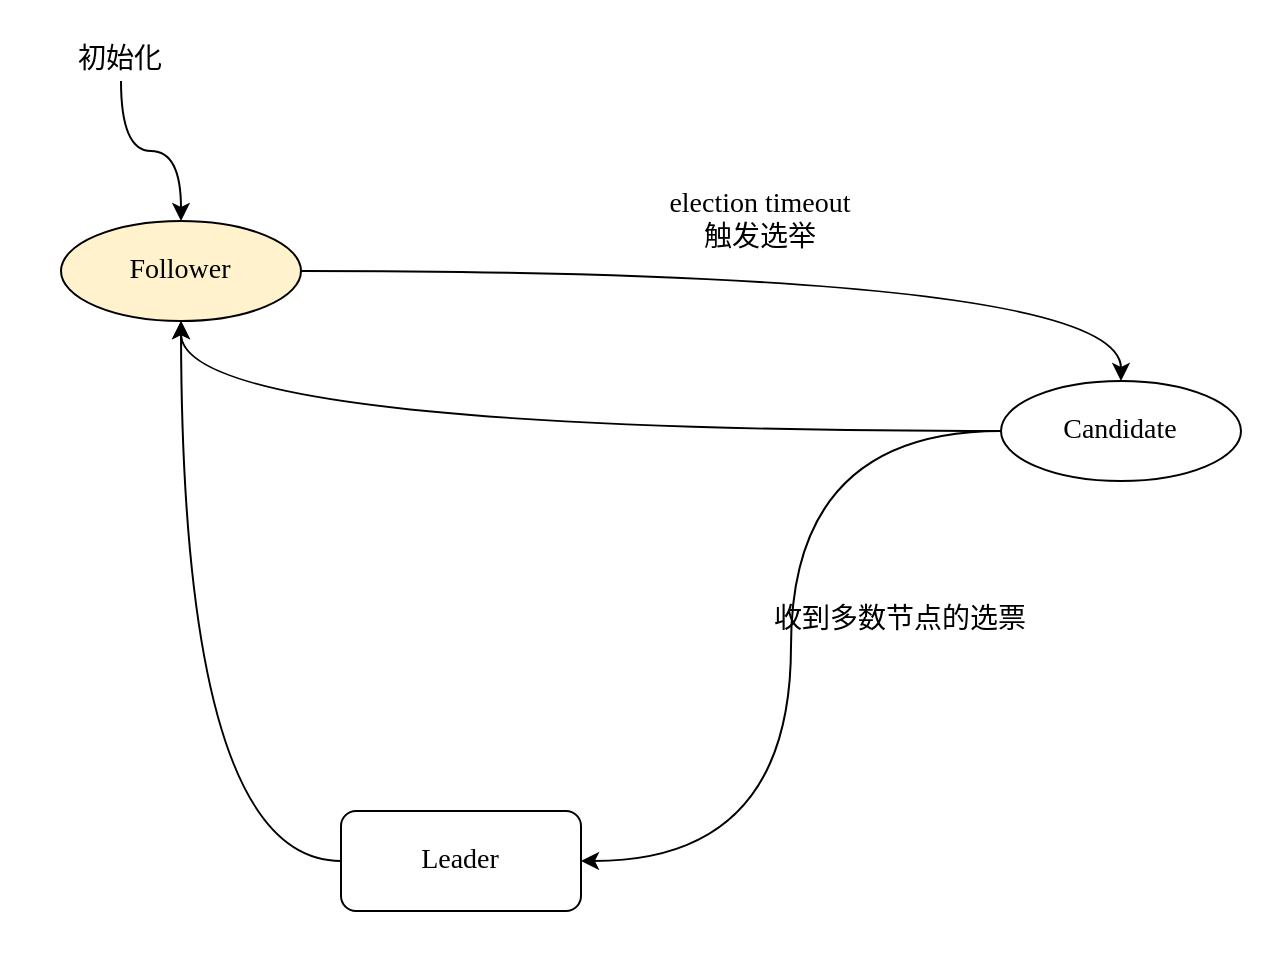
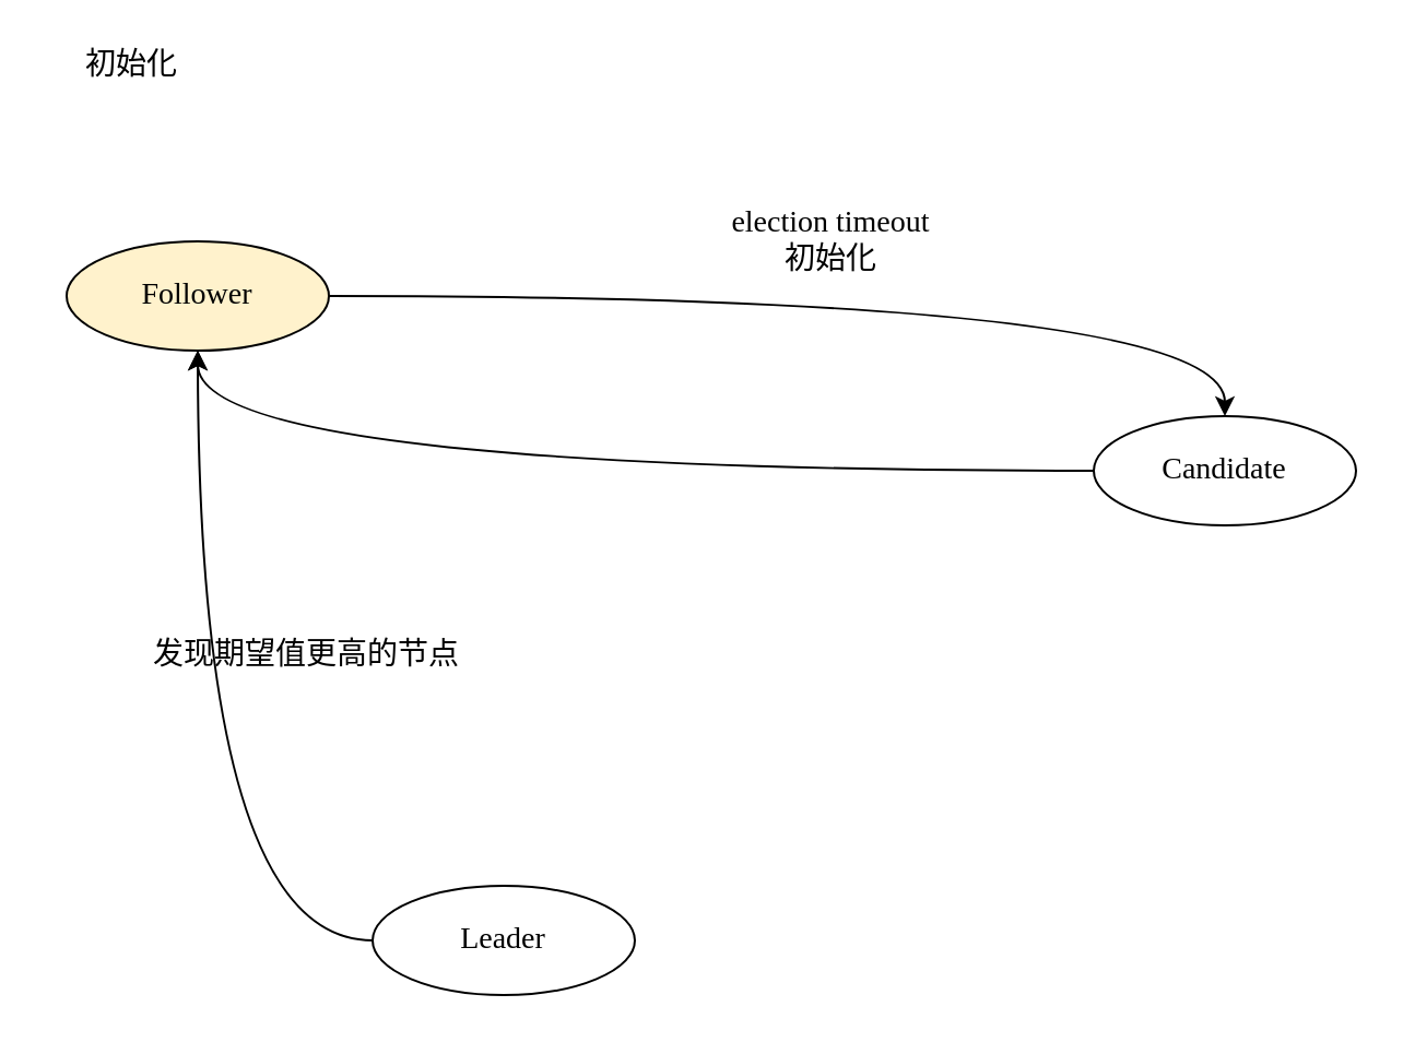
  <mxCell id="0" />
  <mxCell id="1" parent="0" />
  <mxCell id="2" value="" style="edgeStyle=orthogonalEdgeStyle;curved=1;rounded=0;orthogonalLoop=1;jettySize=auto;html=1;fontFamily=Comic Sans MS;fontSize=14;" edge="1" parent="1" source="3" target="7"><mxGeometry relative="1" as="geometry" /></mxCell>
  <mxCell id="3" value="Follower" style="ellipse;whiteSpace=wrap;html=1;fontFamily=Comic Sans MS;fontSize=14;fillColor=#fff2cc;" vertex="1" parent="1"><mxGeometry x="30" y="110" width="120" height="50" as="geometry" /></mxCell>
- <mxCell id="4" value="" style="edgeStyle=orthogonalEdgeStyle;rounded=0;orthogonalLoop=1;jettySize=auto;html=1;curved=1;fontFamily=Comic Sans MS;fontSize=14;" edge="1" parent="1" source="5" target="3"><mxGeometry relative="1" as="geometry" /></mxCell>
  <mxCell id="5" value="初始化" style="text;html=1;strokeColor=none;fillColor=none;align=center;verticalAlign=middle;whiteSpace=wrap;rounded=0;fontFamily=Comic Sans MS;fontSize=14;" vertex="1" parent="1"><mxGeometry x="20" y="20" width="80" height="20" as="geometry" /></mxCell>
  <mxCell id="6" value="" style="edgeStyle=orthogonalEdgeStyle;curved=1;rounded=0;orthogonalLoop=1;jettySize=auto;html=1;entryX=0.5;entryY=1;entryDx=0;entryDy=0;fontFamily=Comic Sans MS;fontSize=14;" edge="1" parent="1" source="7" target="3"><mxGeometry relative="1" as="geometry" /></mxCell>
  <mxCell id="7" value="Candidate" style="ellipse;whiteSpace=wrap;html=1;fontFamily=Comic Sans MS;fontSize=14;" vertex="1" parent="1"><mxGeometry x="500" y="190" width="120" height="50" as="geometry" /></mxCell>
  <mxCell id="8" value="" style="edgeStyle=orthogonalEdgeStyle;curved=1;rounded=0;orthogonalLoop=1;jettySize=auto;html=1;fontFamily=Comic Sans MS;fontSize=14;" edge="1" parent="1" source="9"><mxGeometry relative="1" as="geometry"><mxPoint x="90" y="160" as="targetPoint" /></mxGeometry></mxCell>
- <mxCell id="9" value="Leader" style="whiteSpace=wrap;html=1;fontFamily=Comic Sans MS;fontSize=14;rounded=1;" vertex="1" parent="1"><mxGeometry x="170" y="405" width="120" height="50" as="geometry" /></mxCell>
- <mxCell id="10" value="" style="edgeStyle=orthogonalEdgeStyle;curved=1;rounded=0;orthogonalLoop=1;jettySize=auto;html=1;entryX=1;entryY=0.5;entryDx=0;entryDy=0;exitX=0;exitY=0.5;exitDx=0;exitDy=0;fontFamily=Comic Sans MS;fontSize=14;" edge="1" parent="1" source="7" target="9"><mxGeometry relative="1" as="geometry"><mxPoint x="510" y="245" as="sourcePoint" /><mxPoint x="100" y="170" as="targetPoint" /></mxGeometry></mxCell>
- <mxCell id="11" value="election timeout&lt;br style=&quot;font-size: 14px;&quot;&gt;触发选举" style="text;html=1;strokeColor=none;fillColor=none;align=center;verticalAlign=middle;whiteSpace=wrap;rounded=0;fontFamily=Comic Sans MS;fontSize=14;" vertex="1" parent="1"><mxGeometry x="290" y="90" width="180" height="40" as="geometry" /></mxCell>
- <mxCell id="12" value="收到多数节点的选票" style="text;html=1;strokeColor=none;fillColor=none;align=center;verticalAlign=middle;whiteSpace=wrap;rounded=0;fontFamily=Comic Sans MS;fontSize=14;" vertex="1" parent="1"><mxGeometry x="360" y="290" width="180" height="40" as="geometry" /></mxCell>
+ <mxCell id="9" value="Leader" style="ellipse;whiteSpace=wrap;html=1;fontFamily=Comic Sans MS;fontSize=14;" vertex="1" parent="1"><mxGeometry x="170" y="405" width="120" height="50" as="geometry" /></mxCell>
+ <mxCell id="11" value="election timeout&lt;br style=&quot;font-size: 14px;&quot;&gt;初始化" style="text;html=1;strokeColor=none;fillColor=none;align=center;verticalAlign=middle;whiteSpace=wrap;rounded=0;fontFamily=Comic Sans MS;fontSize=14;" vertex="1" parent="1"><mxGeometry x="290" y="90" width="180" height="40" as="geometry" /></mxCell>
+ <mxCell id="13" value="发现期望值更高的节点" style="text;html=1;strokeColor=none;fillColor=none;align=center;verticalAlign=middle;whiteSpace=wrap;rounded=0;fontFamily=Comic Sans MS;fontSize=14;" vertex="1" parent="1"><mxGeometry x="50" y="280" width="180" height="40" as="geometry" /></mxCell>
